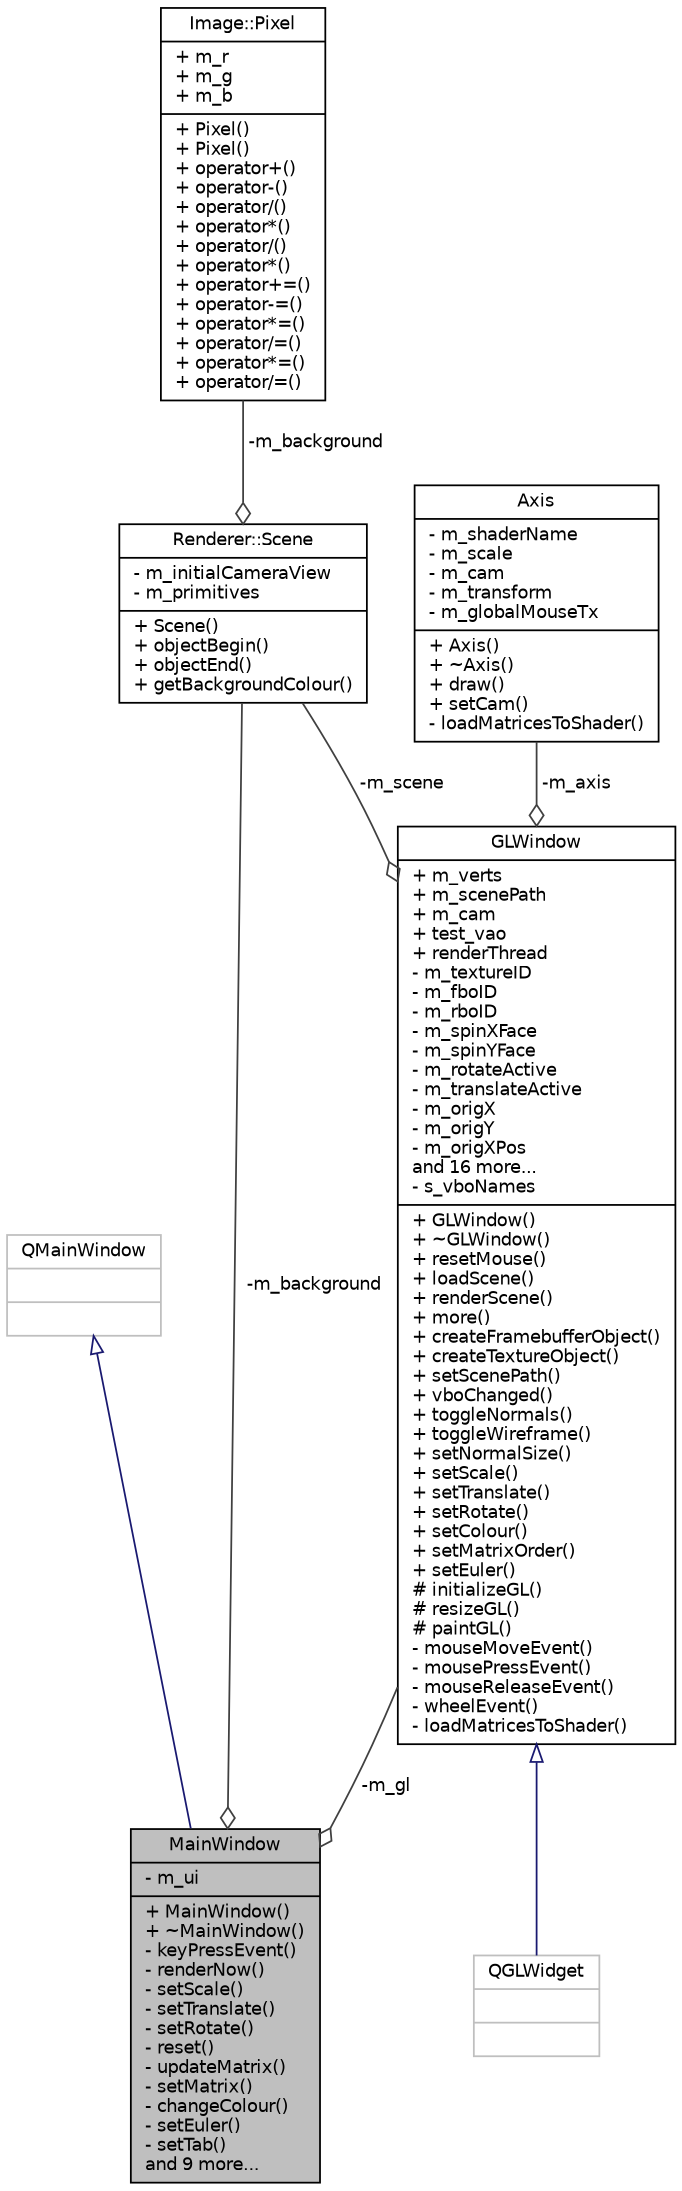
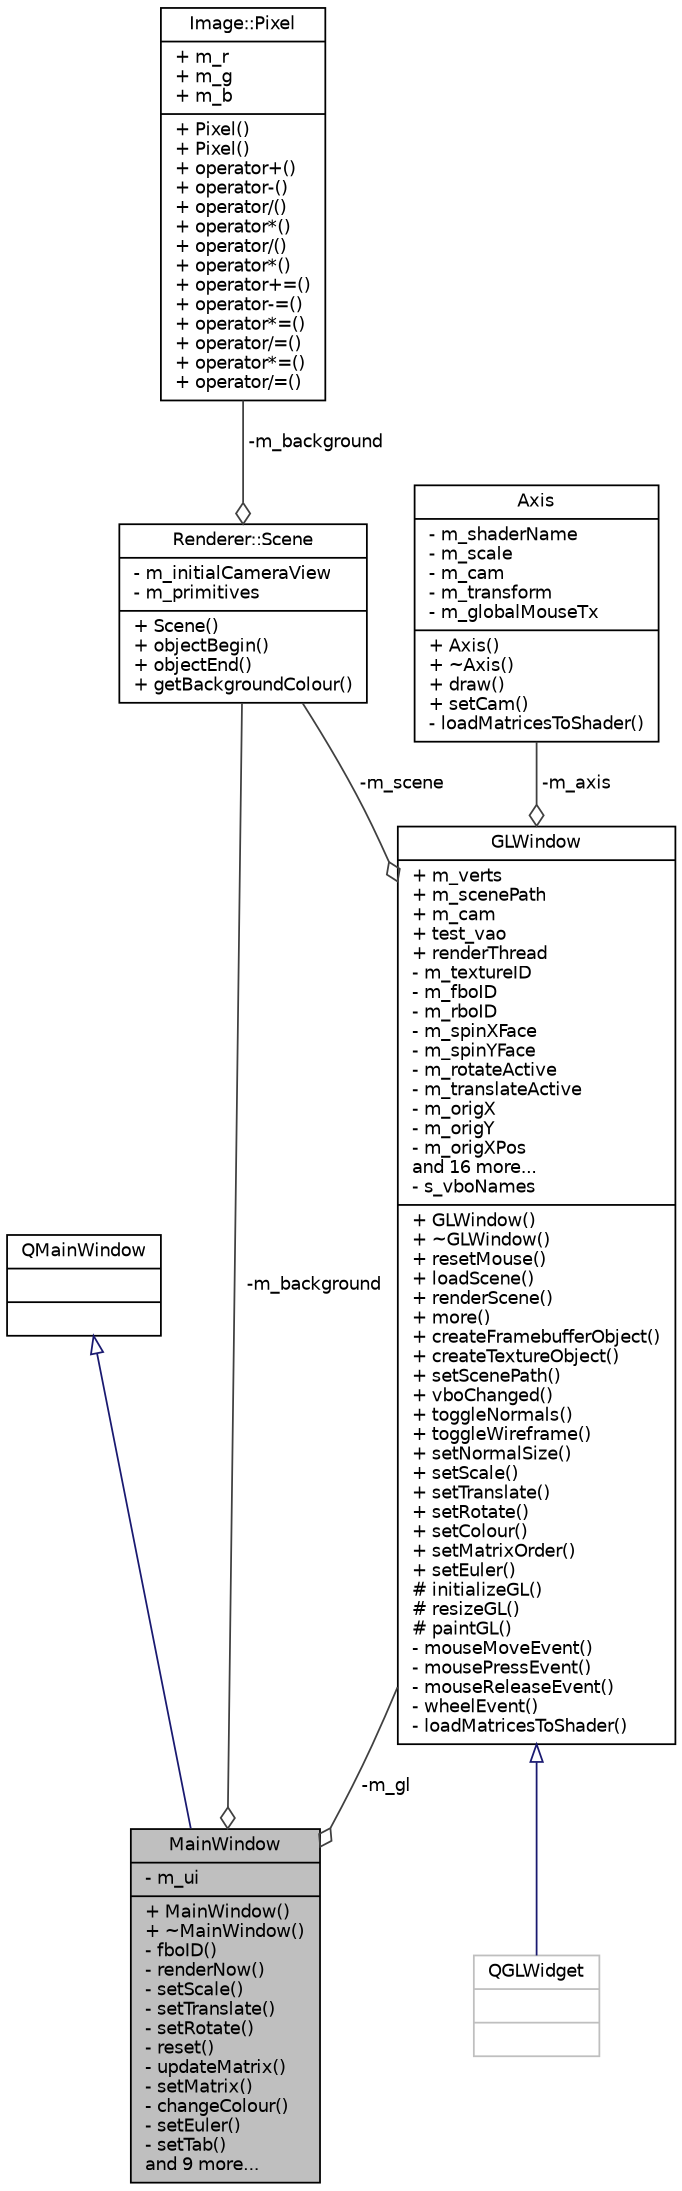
  digraph {
    node [color=black fillcolor=white fontname=Helvetica fontsize=10 shape=record style=filled]
    edge [color=grey25 fontname=Helvetica fontsize=10 labelfontname=Helvetica labelfontsize=10 style=solid arrowhead=odiamond]
-   n1 [fillcolor=grey75 fontcolor=black height=0.2 label="{MainWindow\n|- m_ui\l|+ MainWindow()\l+ ~MainWindow()\l- keyPressEvent()\l- renderNow()\l- setScale()\l- setTranslate()\l- setRotate()\l- reset()\l- updateMatrix()\l- setMatrix()\l- changeColour()\l- setEuler()\l- setTab()\land 9 more...\l}" width=0.4]
-   n2 [color=grey75 height=0.2 label="{QMainWindow\n||}" width=0.4]
+   n1 [fillcolor=grey75 fontcolor=black height=0.2 label="{MainWindow\n|- m_ui\l|+ MainWindow()\l+ ~MainWindow()\l- fboID()\l- renderNow()\l- setScale()\l- setTranslate()\l- setRotate()\l- reset()\l- updateMatrix()\l- setMatrix()\l- changeColour()\l- setEuler()\l- setTab()\land 9 more...\l}" width=0.4]
+   n2 [height=0.2 label="{QMainWindow\n||}" width=0.4]
    n3 [height=0.2 label="{GLWindow\n|+ m_verts\l+ m_scenePath\l+ m_cam\l+ test_vao\l+ renderThread\l- m_textureID\l- m_fboID\l- m_rboID\l- m_spinXFace\l- m_spinYFace\l- m_rotateActive\l- m_translateActive\l- m_origX\l- m_origY\l- m_origXPos\land 16 more...\l- s_vboNames\l|+ GLWindow()\l+ ~GLWindow()\l+ resetMouse()\l+ loadScene()\l+ renderScene()\l+ more()\l+ createFramebufferObject()\l+ createTextureObject()\l+ setScenePath()\l+ vboChanged()\l+ toggleNormals()\l+ toggleWireframe()\l+ setNormalSize()\l+ setScale()\l+ setTranslate()\l+ setRotate()\l+ setColour()\l+ setMatrixOrder()\l+ setEuler()\l# initializeGL()\l# resizeGL()\l# paintGL()\l- mouseMoveEvent()\l- mousePressEvent()\l- mouseReleaseEvent()\l- wheelEvent()\l- loadMatricesToShader()\l}" width=0.4]
    n4 [color=grey75 height=0.2 label="{QGLWidget\n||}" width=0.4]
    n5 [height=0.2 label="{Renderer::Scene\n|- m_initialCameraView\l- m_primitives\l|+ Scene()\l+ objectBegin()\l+ objectEnd()\l+ getBackgroundColour()\l}" width=0.4]
    n6 [height=0.2 label="{Image::Pixel\n|+ m_r\l+ m_g\l+ m_b\l|+ Pixel()\l+ Pixel()\l+ operator+()\l+ operator-()\l+ operator/()\l+ operator*()\l+ operator/()\l+ operator*()\l+ operator+=()\l+ operator-=()\l+ operator*=()\l+ operator/=()\l+ operator*=()\l+ operator/=()\l}" width=0.4]
    n7 [height=0.2 label="{Axis\n|- m_shaderName\l- m_scale\l- m_cam\l- m_transform\l- m_globalMouseTx\l|+ Axis()\l+ ~Axis()\l+ draw()\l+ setCam()\l- loadMatricesToShader()\l}" width=0.4]
    n2 -> n1 [arrowtail=onormal color=midnightblue dir=back arrowhead=""]
    n3 -> n1 [label=" -m_gl"]
    n3 -> n4 [arrowtail=onormal color=midnightblue dir=back arrowhead=""]
    n5 -> n1 [label=" -m_background"]
    n5 -> n3 [label=" -m_scene"]
    n6 -> n5 [label=" -m_background"]
    n7 -> n3 [label=" -m_axis"]
  }
